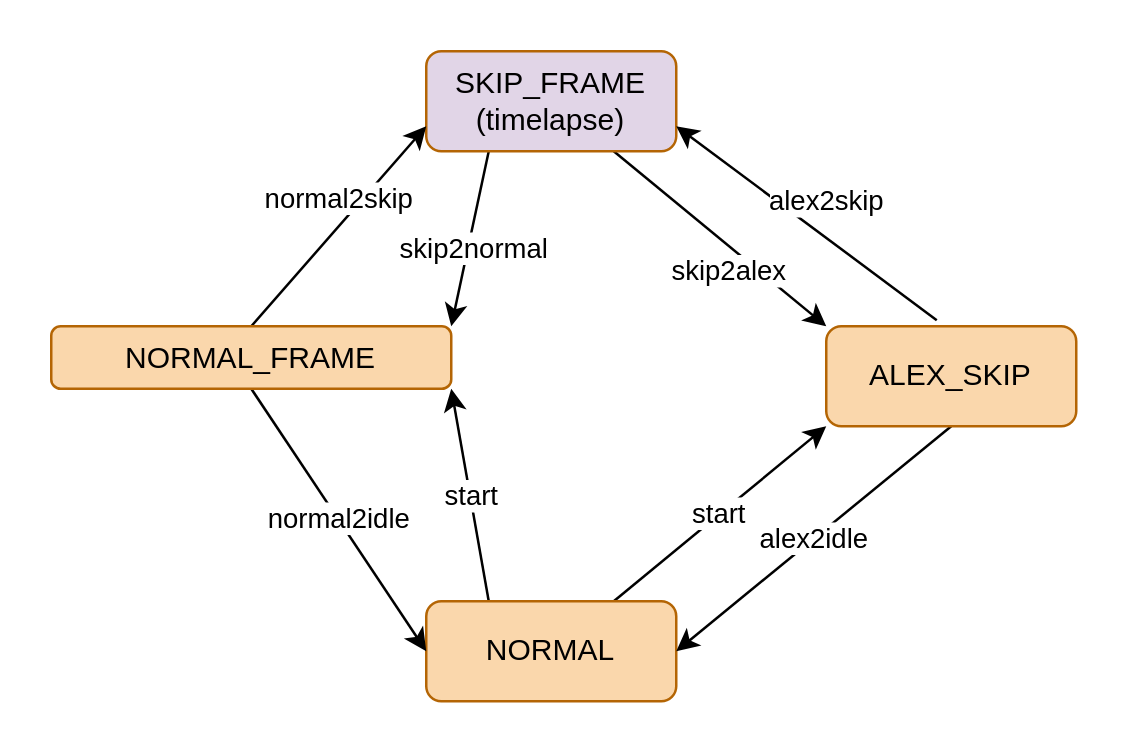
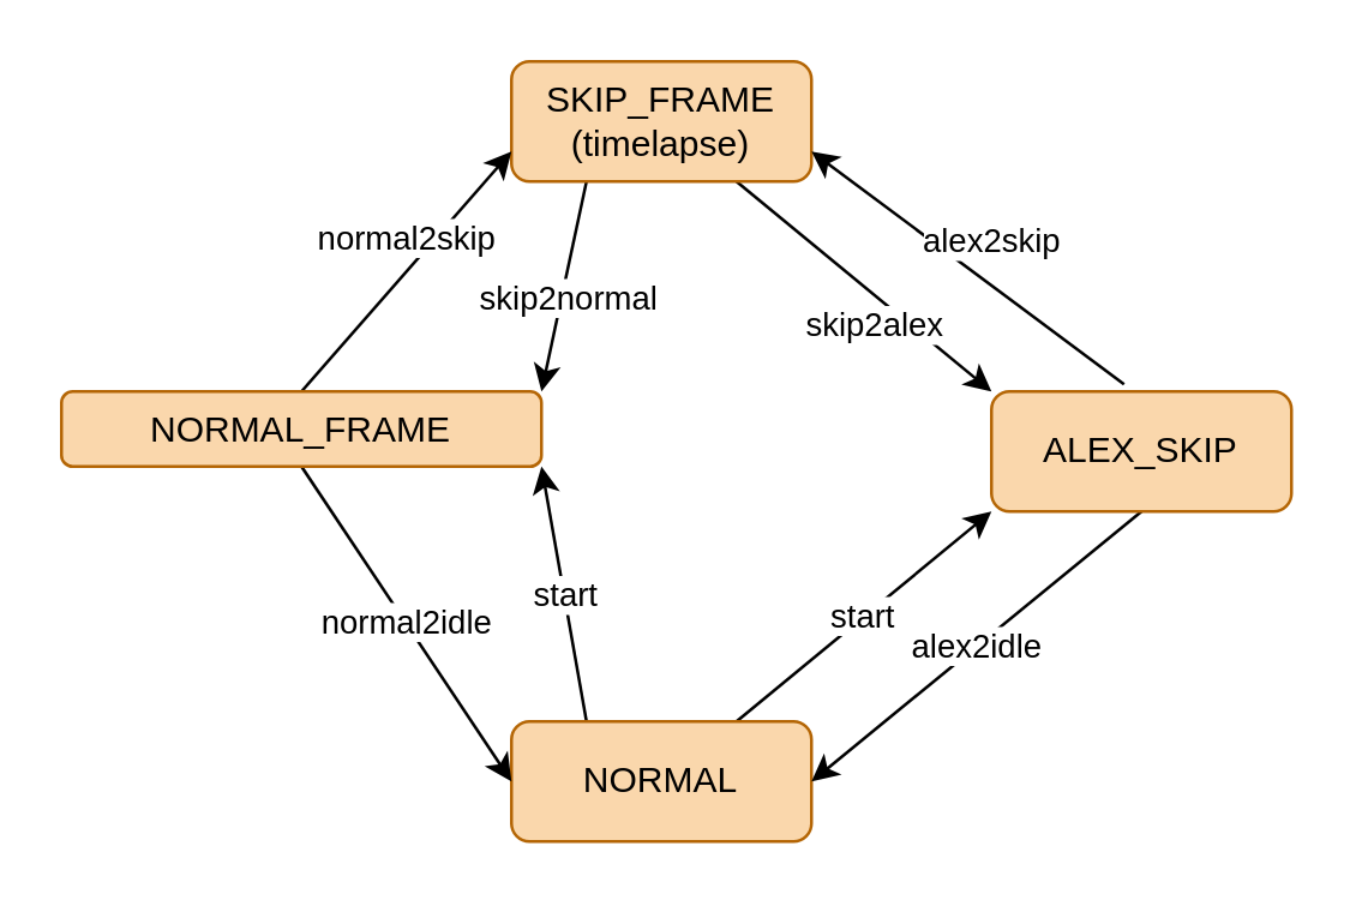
  <mxCell id="0" />
  <mxCell id="1" parent="0" />
  <mxCell id="2" value="start" style="edgeStyle=none;rounded=0;orthogonalLoop=1;jettySize=auto;html=1;exitX=0.75;exitY=0;exitDx=0;exitDy=0;entryX=0;entryY=1;entryDx=0;entryDy=0;" edge="1" parent="1" source="4" target="10"><mxGeometry relative="1" as="geometry" /></mxCell>
  <mxCell id="3" value="start" style="edgeStyle=none;rounded=0;orthogonalLoop=1;jettySize=auto;html=1;exitX=0.25;exitY=0;exitDx=0;exitDy=0;entryX=1;entryY=1;entryDx=0;entryDy=0;" edge="1" parent="1" source="4" target="13"><mxGeometry relative="1" as="geometry" /></mxCell>
  <mxCell id="4" value="NORMAL" style="rounded=1;whiteSpace=wrap;html=1;fillColor=#fad7ac;strokeColor=#b46504;" vertex="1" parent="1"><mxGeometry x="170" y="240" width="100" height="40" as="geometry" /></mxCell>
  <mxCell id="5" value="skip2normal" style="edgeStyle=none;rounded=0;orthogonalLoop=1;jettySize=auto;html=1;exitX=0.25;exitY=1;exitDx=0;exitDy=0;entryX=1;entryY=0;entryDx=0;entryDy=0;" edge="1" parent="1" source="7" target="13"><mxGeometry x="0.093" y="2" relative="1" as="geometry"><mxPoint as="offset" /></mxGeometry></mxCell>
  <mxCell id="6" value="skip2alex" style="edgeStyle=none;rounded=0;orthogonalLoop=1;jettySize=auto;html=1;exitX=0.75;exitY=1;exitDx=0;exitDy=0;entryX=0;entryY=0;entryDx=0;entryDy=0;" edge="1" parent="1" source="7" target="10"><mxGeometry x="0.204" y="-8" relative="1" as="geometry"><mxPoint as="offset" /></mxGeometry></mxCell>
- <mxCell id="7" value="SKIP_FRAME&lt;br&gt;(timelapse)" style="rounded=1;whiteSpace=wrap;html=1;fillColor=#e1d5e7;strokeColor=#b46504;" vertex="1" parent="1"><mxGeometry x="170" y="20" width="100" height="40" as="geometry" /></mxCell>
+ <mxCell id="7" value="SKIP_FRAME&lt;br&gt;(timelapse)" style="rounded=1;whiteSpace=wrap;html=1;fillColor=#fad7ac;strokeColor=#b46504;" vertex="1" parent="1"><mxGeometry x="170" y="20" width="100" height="40" as="geometry" /></mxCell>
  <mxCell id="8" value="alex2idle" style="edgeStyle=none;rounded=0;orthogonalLoop=1;jettySize=auto;html=1;exitX=0.5;exitY=1;exitDx=0;exitDy=0;entryX=1;entryY=0.5;entryDx=0;entryDy=0;" edge="1" parent="1" source="10" target="4"><mxGeometry relative="1" as="geometry" /></mxCell>
  <mxCell id="9" value="alex2skip" style="edgeStyle=none;rounded=0;orthogonalLoop=1;jettySize=auto;html=1;exitX=0.442;exitY=-0.061;exitDx=0;exitDy=0;entryX=1;entryY=0.75;entryDx=0;entryDy=0;exitPerimeter=0;" edge="1" parent="1" source="10" target="7"><mxGeometry x="-0.017" y="-12" relative="1" as="geometry"><mxPoint as="offset" /></mxGeometry></mxCell>
  <mxCell id="10" value="ALEX_SKIP" style="rounded=1;whiteSpace=wrap;html=1;fillColor=#fad7ac;strokeColor=#b46504;" vertex="1" parent="1"><mxGeometry x="330" y="130" width="100" height="40" as="geometry" /></mxCell>
  <mxCell id="11" value="normal2idle" style="edgeStyle=none;rounded=0;orthogonalLoop=1;jettySize=auto;html=1;exitX=0.5;exitY=1;exitDx=0;exitDy=0;entryX=0;entryY=0.5;entryDx=0;entryDy=0;" edge="1" parent="1" source="13" target="4"><mxGeometry relative="1" as="geometry" /></mxCell>
  <mxCell id="12" value="normal2skip" style="edgeStyle=none;rounded=0;orthogonalLoop=1;jettySize=auto;html=1;exitX=0.5;exitY=0;exitDx=0;exitDy=0;entryX=0;entryY=0.75;entryDx=0;entryDy=0;" edge="1" parent="1" source="13" target="7"><mxGeometry x="0.142" y="7" relative="1" as="geometry"><mxPoint as="offset" /></mxGeometry></mxCell>
  <mxCell id="13" value="NORMAL_FRAME" style="rounded=1;whiteSpace=wrap;html=1;fillColor=#fad7ac;strokeColor=#b46504;" vertex="1" parent="1"><mxGeometry x="20" y="130" width="160" height="25" as="geometry" /></mxCell>
